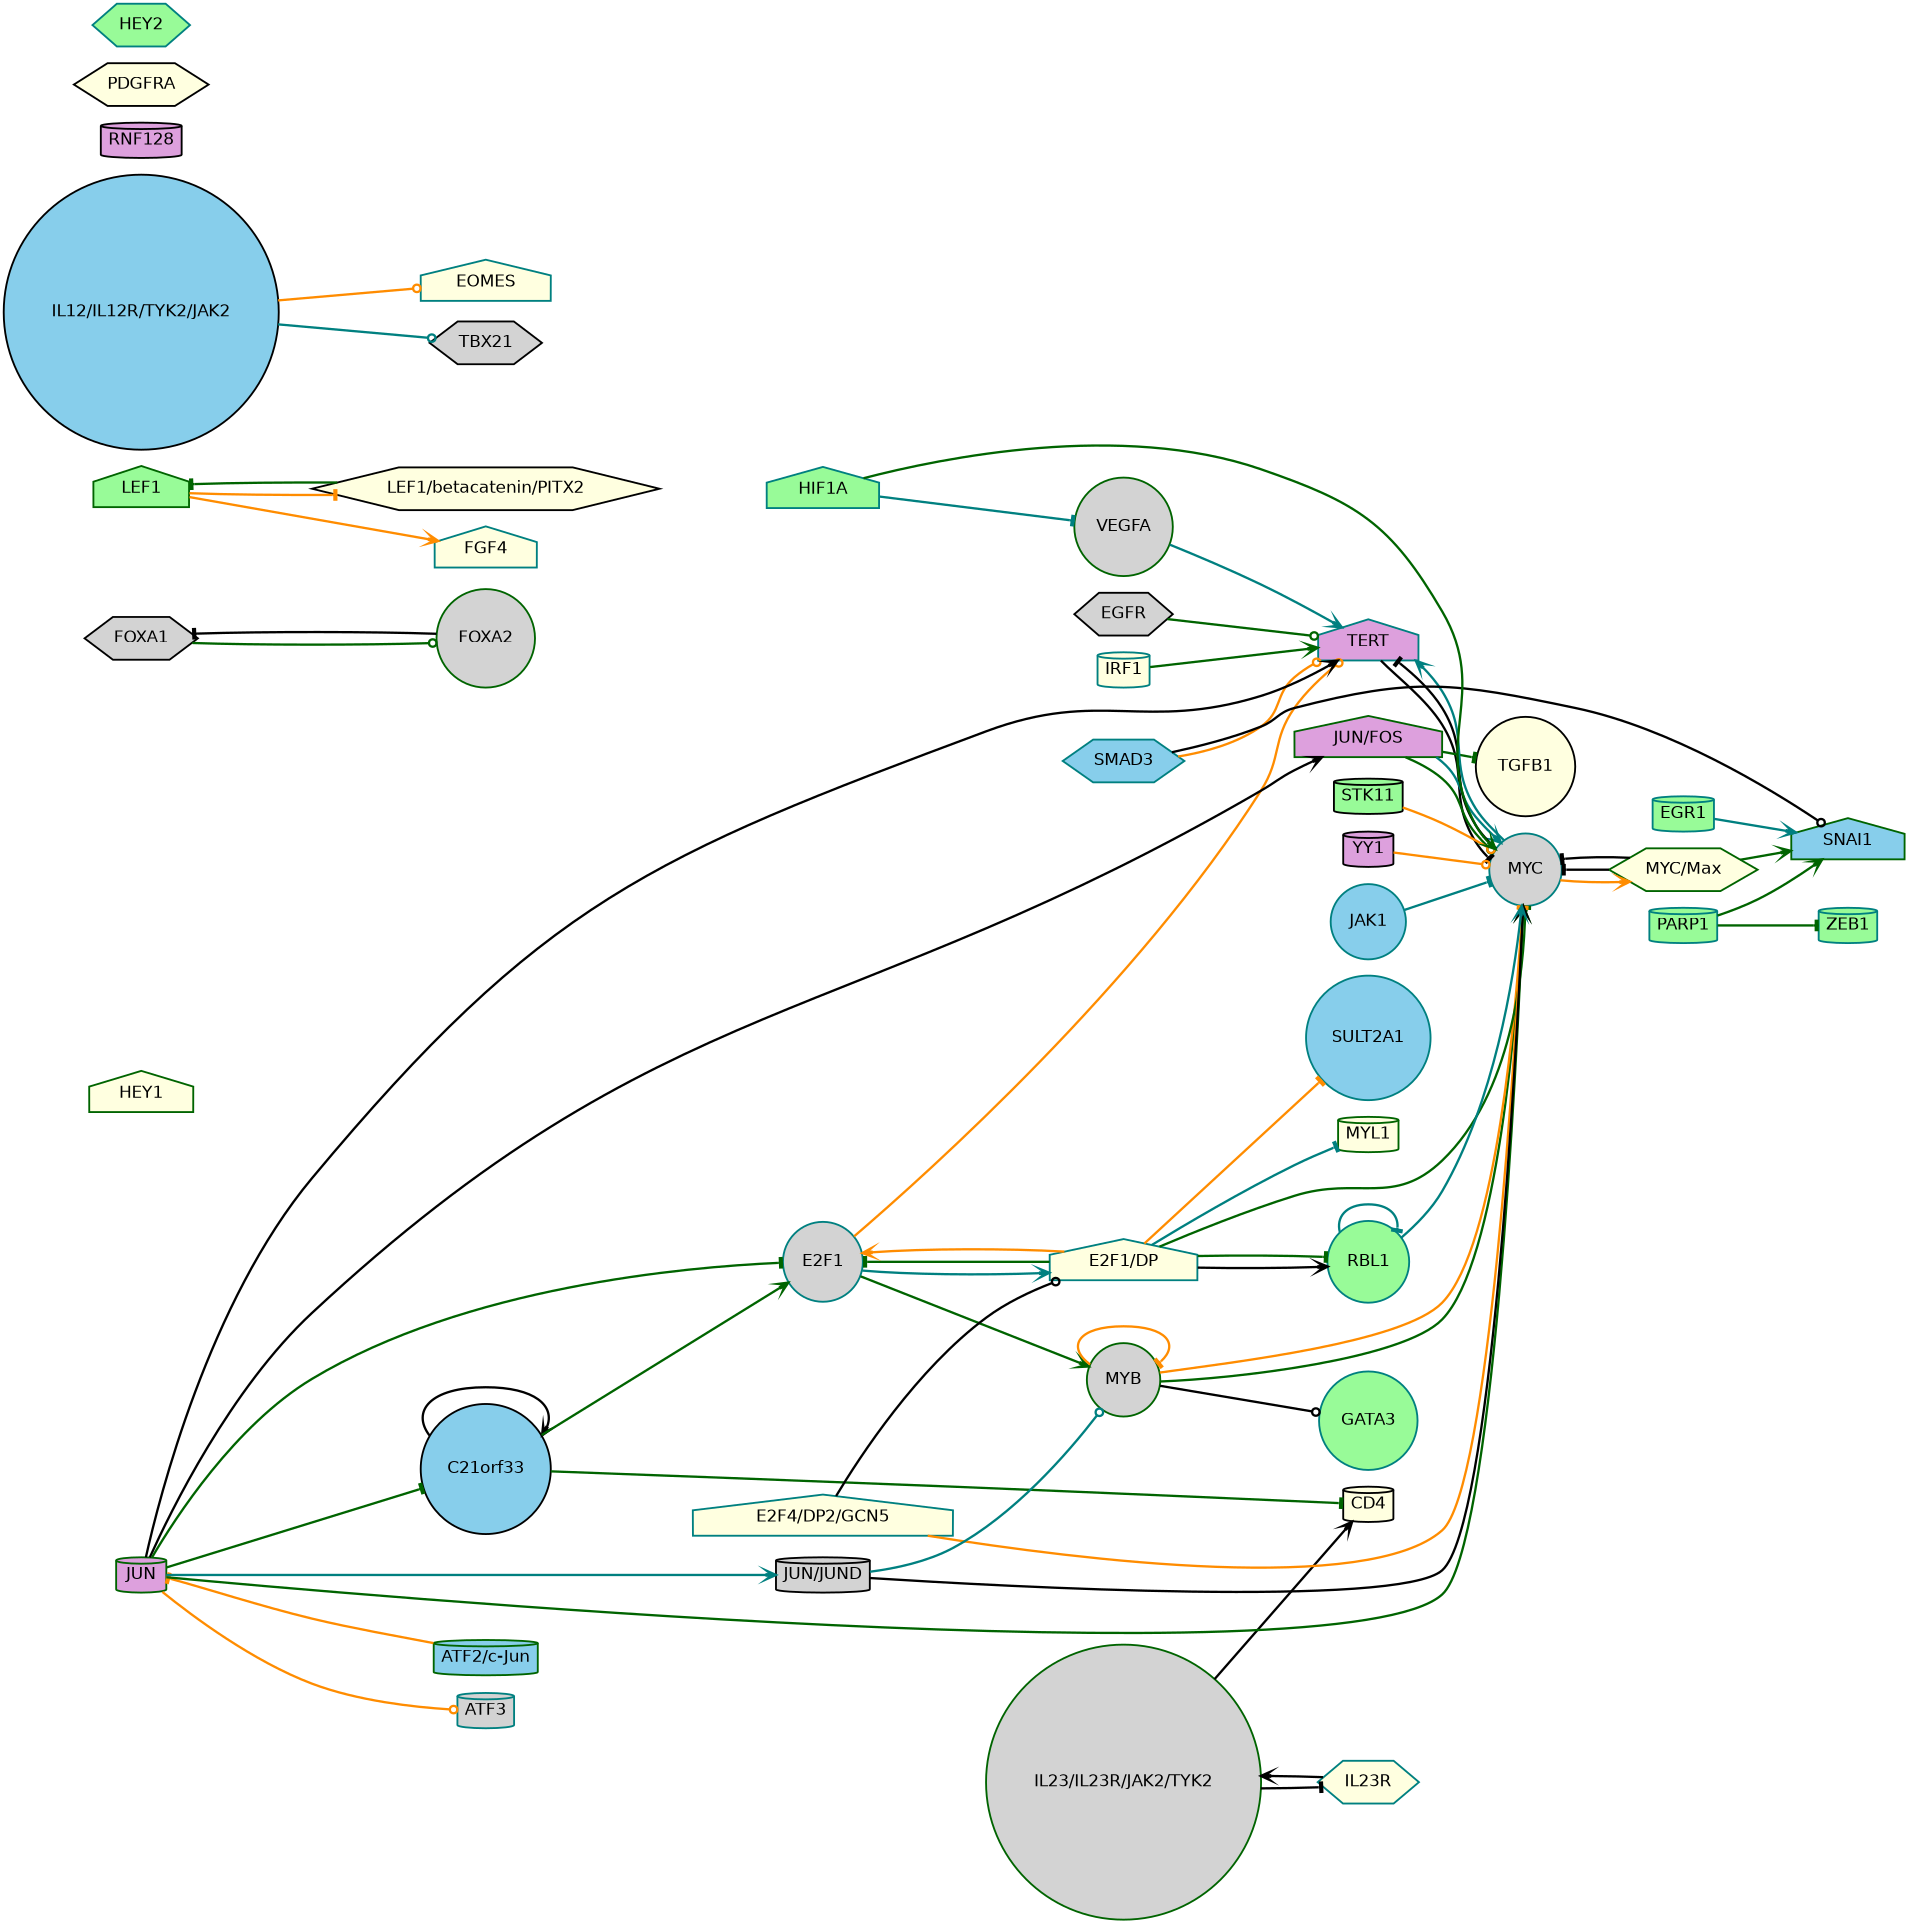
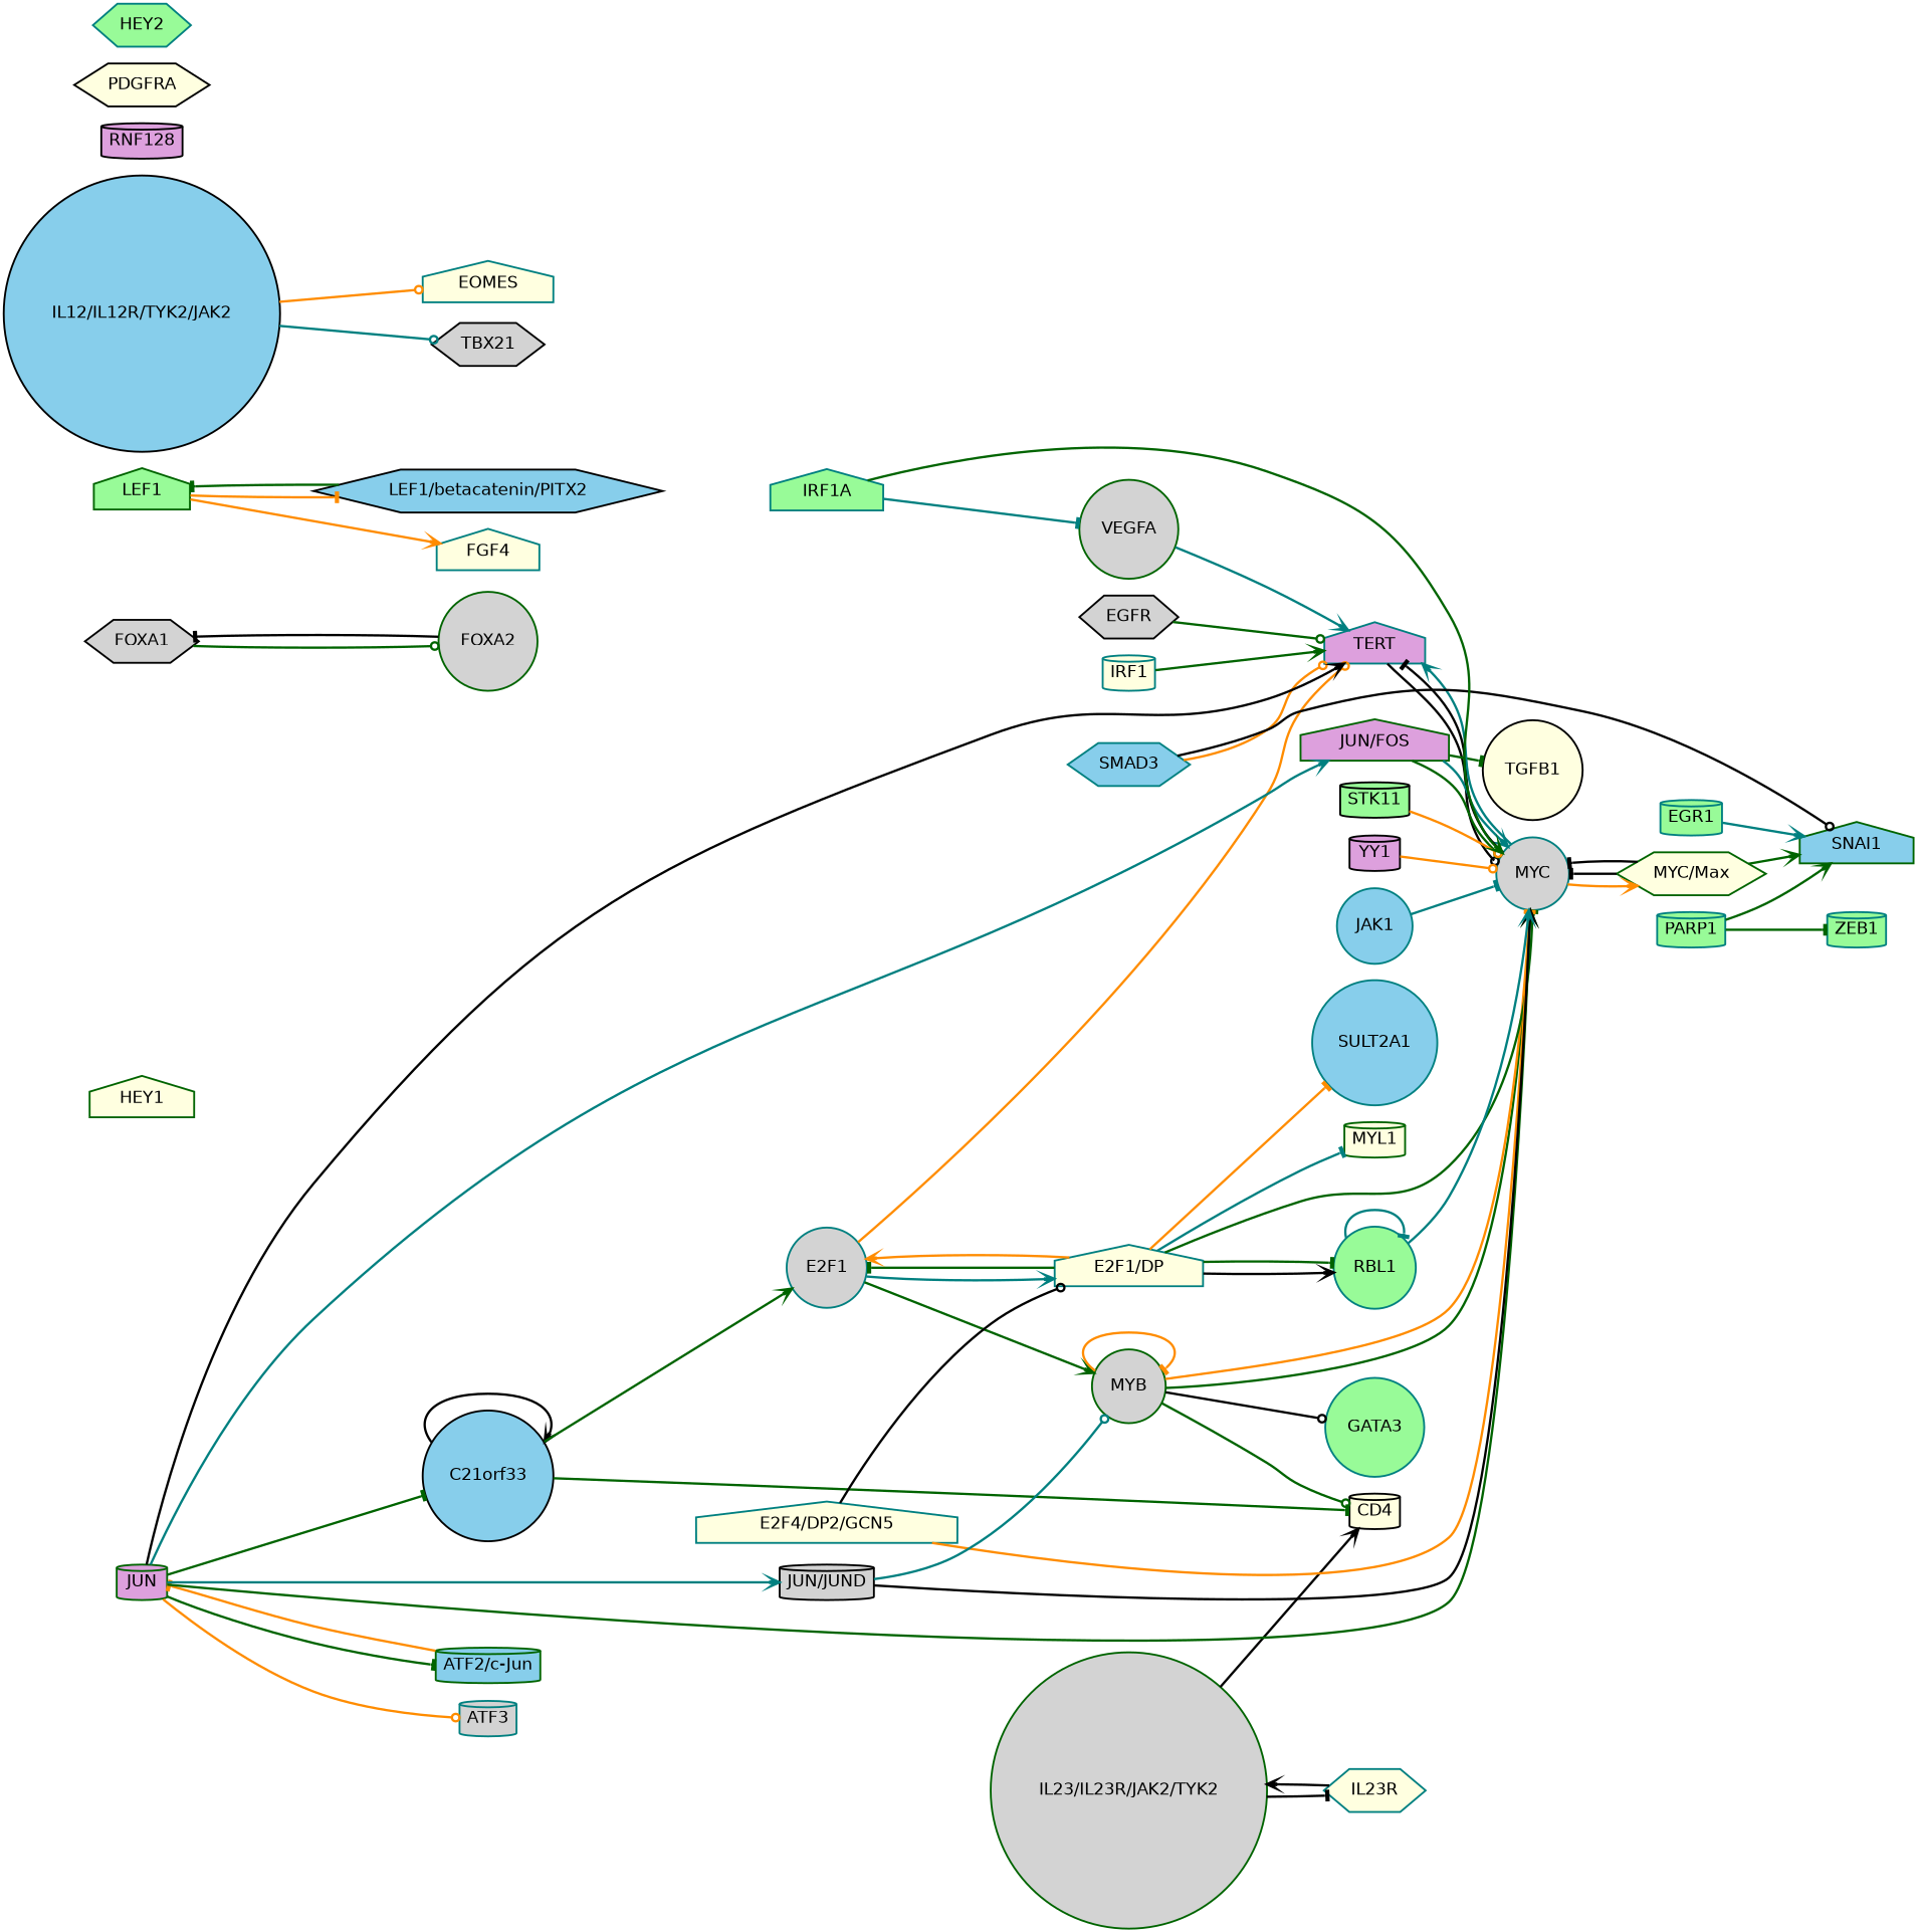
  digraph {
    rankdir=LR
    node [color=teal fillcolor=lightyellow fontname=Helvetica fontsize=18 shape=circle style="filled, bold"]
    edge [arrowhead=tee color=darkgreen dir=forward penwidth=2.5 sign=1]
    VEGFA [color=darkgreen fillcolor=lightgrey]
    TERT [fillcolor=plum shape=house]
    "JUN/FOS" [color=darkgreen fillcolor=plum shape=house]
    MYC [fillcolor=lightgrey]
    TGFB1 [color=black]
    "MYC/Max" [color=darkgreen shape=hexagon]
    IL23R [shape=hexagon]
    "IL23/IL23R/JAK2/TYK2" [color=darkgreen fillcolor=lightgrey]
    CD4 [color=black shape=cylinder]
    HEY1 [color=darkgreen shape=house]
    ATF3 [fillcolor=lightgrey shape=cylinder]
    FOXA1 [color=black fillcolor=lightgrey shape=hexagon]
    FOXA2 [color=darkgreen fillcolor=lightgrey]
    GATA3 [fillcolor=palegreen]
    C21orf33 [color=black fillcolor=skyblue]
    E2F1 [fillcolor=lightgrey]
    MYB [color=darkgreen fillcolor=lightgrey]
    "E2F1/DP" [shape=house]
    FGF4 [shape=house]
    EGFR [color=black fillcolor=lightgrey shape=hexagon]
-   "LEF1/betacatenin/PITX2" [color=black shape=hexagon]
+   "LEF1/betacatenin/PITX2" [color=black fillcolor=skyblue shape=hexagon]
    LEF1 [color=darkgreen fillcolor=palegreen shape=house]
    STK11 [color=black fillcolor=palegreen shape=cylinder]
    SNAI1 [color=darkgreen fillcolor=skyblue shape=house]
    EGR1 [fillcolor=palegreen shape=cylinder]
    SULT2A1 [fillcolor=skyblue]
    SMAD3 [fillcolor=skyblue shape=hexagon]
    "IL12/IL12R/TYK2/JAK2" [color=black fillcolor=skyblue]
    EOMES [shape=house]
    TBX21 [color=black fillcolor=lightgrey shape=hexagon]
    RNF128 [color=black fillcolor=plum shape=cylinder]
    YY1 [color=black fillcolor=plum shape=cylinder]
    JAK1 [fillcolor=skyblue]
    "E2F4/DP2/GCN5" [shape=house]
    MYL1 [color=darkgreen shape=cylinder]
    IRF1 [shape=cylinder]
    "ATF2/c-Jun" [color=darkgreen fillcolor=skyblue shape=cylinder]
    JUN [color=darkgreen fillcolor=plum shape=cylinder]
    "JUN/JUND" [color=black fillcolor=lightgrey shape=cylinder]
    RBL1 [fillcolor=palegreen]
    ZEB1 [fillcolor=palegreen shape=cylinder]
    PARP1 [fillcolor=palegreen shape=cylinder]
    PDGFRA [color=black shape=hexagon]
    HEY2 [fillcolor=palegreen shape=hexagon]
-   HIF1A [fillcolor=palegreen shape=house]
+   HIF1A [fillcolor=palegreen shape=house label=IRF1A]
    VEGFA -> TERT [arrowhead=vee color=teal]
-   TERT -> MYC [color=black]
+   TERT -> MYC [arrowhead=odot color=black]
    "JUN/FOS" -> MYC [arrowhead=odot sign=-1]
    "JUN/FOS" -> MYC [arrowhead=vee color=teal]
    "JUN/FOS" -> TGFB1
    MYC -> TERT [color=black]
    MYC -> TERT [arrowhead=vee color=teal sign=-1]
    MYC -> "MYC/Max" [arrowhead=vee color=darkorange]
    "MYC/Max" -> MYC [color=black sign=-1]
    "MYC/Max" -> MYC [color=black]
    "MYC/Max" -> SNAI1 [arrowhead=vee]
    IL23R -> "IL23/IL23R/JAK2/TYK2" [arrowhead=vee color=black]
    "IL23/IL23R/JAK2/TYK2" -> IL23R [color=black]
    "IL23/IL23R/JAK2/TYK2" -> CD4 [arrowhead=vee color=black]
    FOXA1 -> FOXA2 [arrowhead=odot]
    FOXA2 -> FOXA1 [color=black]
    C21orf33 -> CD4 [sign=-1]
    C21orf33 -> C21orf33 [arrowhead=vee color=black sign=-1]
    C21orf33 -> E2F1 [arrowhead=vee sign=-1]
    E2F1 -> TERT [arrowhead=odot color=darkorange sign=-1]
    E2F1 -> MYB [arrowhead=vee]
    E2F1 -> "E2F1/DP" [arrowhead=vee color=teal]
    MYB -> MYC [arrowhead=odot]
    MYB -> MYC [color=darkorange sign=-1]
+   MYB -> CD4 [arrowhead=odot sign=-1]
    MYB -> GATA3 [arrowhead=odot color=black]
    MYB -> MYB [color=darkorange]
    "E2F1/DP" -> MYC [sign=-1]
    "E2F1/DP" -> E2F1
    "E2F1/DP" -> E2F1 [arrowhead=vee color=darkorange sign=-1]
    "E2F1/DP" -> SULT2A1 [color=darkorange]
    "E2F1/DP" -> MYL1 [color=teal sign=-1]
    "E2F1/DP" -> RBL1 [arrowhead=vee color=black]
    "E2F1/DP" -> RBL1 [sign=-1]
    EGFR -> TERT [arrowhead=odot]
    "LEF1/betacatenin/PITX2" -> LEF1
    LEF1 -> FGF4 [arrowhead=vee color=darkorange]
    LEF1 -> "LEF1/betacatenin/PITX2" [color=darkorange]
    STK11 -> MYC [arrowhead=odot color=darkorange]
    EGR1 -> SNAI1 [arrowhead=vee color=teal]
    SMAD3 -> TERT [arrowhead=odot color=darkorange sign=-1]
    SMAD3 -> SNAI1 [arrowhead=odot color=black]
    "IL12/IL12R/TYK2/JAK2" -> EOMES [arrowhead=odot color=darkorange sign=-1]
    "IL12/IL12R/TYK2/JAK2" -> TBX21 [arrowhead=odot color=teal]
    YY1 -> MYC [arrowhead=odot color=darkorange]
    JAK1 -> MYC [color=teal]
    "E2F4/DP2/GCN5" -> MYC [color=darkorange]
    "E2F4/DP2/GCN5" -> "E2F1/DP" [arrowhead=odot color=black]
    IRF1 -> TERT [arrowhead=vee sign=-1]
    "ATF2/c-Jun" -> JUN [color=darkorange]
    JUN -> TERT [arrowhead=vee color=black sign=-1]
-   JUN -> "JUN/FOS" [arrowhead=vee color=black]
+   JUN -> "JUN/FOS" [arrowhead=vee color=teal]
    JUN -> MYC [arrowhead=vee]
    JUN -> ATF3 [arrowhead=odot color=darkorange]
    JUN -> C21orf33
-   JUN -> E2F1
+   JUN -> "ATF2/c-Jun"
    JUN -> "JUN/JUND" [arrowhead=vee color=teal]
    "JUN/JUND" -> MYC [arrowhead=vee color=black]
    "JUN/JUND" -> MYB [arrowhead=odot color=teal]
    RBL1 -> MYC [arrowhead=vee color=teal sign=-1]
    RBL1 -> RBL1 [color=teal sign=-1]
    PARP1 -> SNAI1 [arrowhead=vee]
    PARP1 -> ZEB1
    HIF1A -> VEGFA [color=teal]
    HIF1A -> MYC [arrowhead=vee sign=-1]
  }
